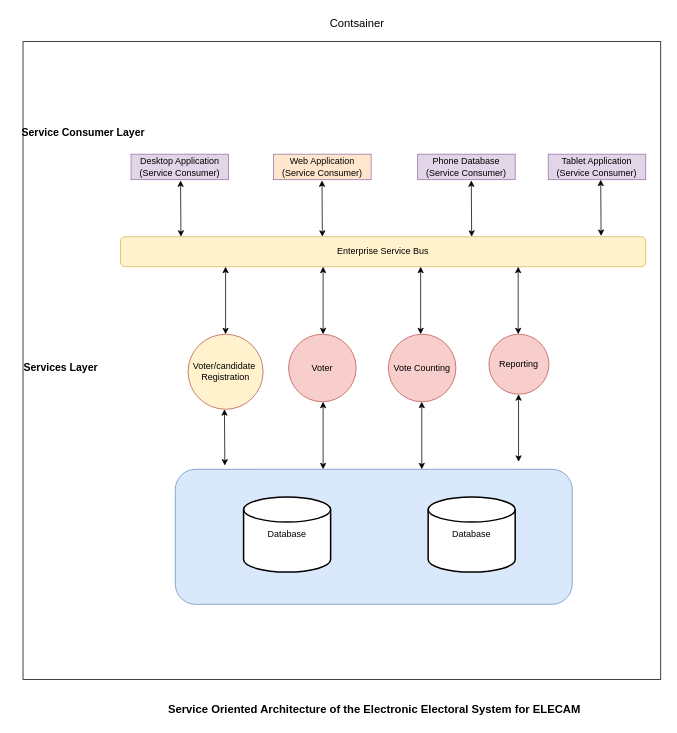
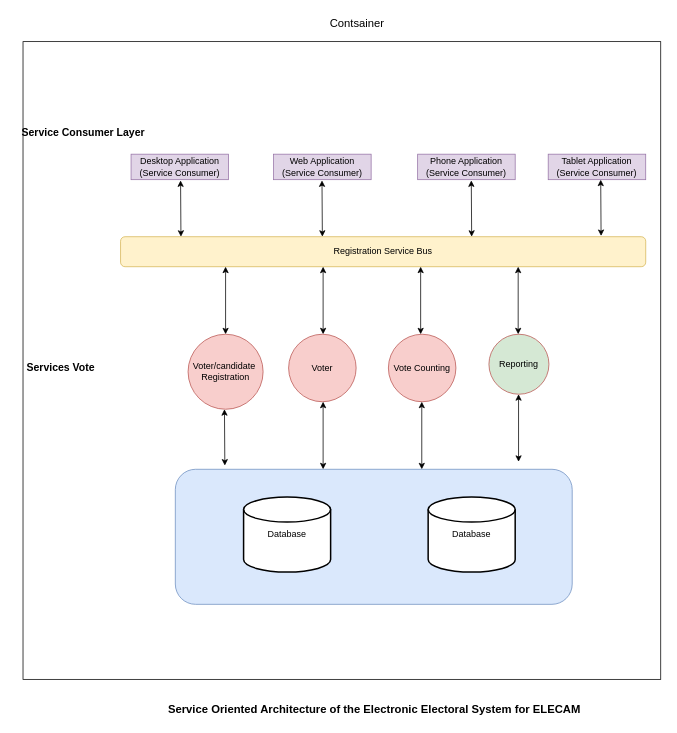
  <mxCell id="0" />
  <mxCell id="1" parent="0" />
- <mxCell id="2" value="Enterprise Service Bus" style="rounded=1;whiteSpace=wrap;html=1;fillColor=#fff2cc;strokeColor=#d6b656;" vertex="1" parent="1"><mxGeometry x="160" y="315" width="700" height="40" as="geometry" /></mxCell>
+ <mxCell id="2" value="Registration Service Bus" style="rounded=1;whiteSpace=wrap;html=1;fillColor=#fff2cc;strokeColor=#d6b656;" vertex="1" parent="1"><mxGeometry x="160" y="315" width="700" height="40" as="geometry" /></mxCell>
  <mxCell id="3" value="" style="endArrow=classic;startArrow=classic;html=1;rounded=0;" edge="1" parent="1"><mxGeometry width="50" height="50" relative="1" as="geometry"><mxPoint x="300" y="445" as="sourcePoint" /><mxPoint x="300" y="355" as="targetPoint" /></mxGeometry></mxCell>
  <mxCell id="4" value="" style="endArrow=classic;startArrow=classic;html=1;rounded=0;" edge="1" parent="1"><mxGeometry width="50" height="50" relative="1" as="geometry"><mxPoint x="430" y="445" as="sourcePoint" /><mxPoint x="430" y="355" as="targetPoint" /></mxGeometry></mxCell>
  <mxCell id="5" value="" style="endArrow=classic;startArrow=classic;html=1;rounded=0;" edge="1" parent="1"><mxGeometry width="50" height="50" relative="1" as="geometry"><mxPoint x="560" y="445" as="sourcePoint" /><mxPoint x="560" y="355" as="targetPoint" /></mxGeometry></mxCell>
  <mxCell id="6" value="" style="endArrow=classic;startArrow=classic;html=1;rounded=0;" edge="1" parent="1"><mxGeometry width="50" height="50" relative="1" as="geometry"><mxPoint x="690" y="445" as="sourcePoint" /><mxPoint x="690" y="355" as="targetPoint" /></mxGeometry></mxCell>
- <mxCell id="7" value="Voter/candidate&amp;nbsp;&lt;br&gt;Registration" style="ellipse;whiteSpace=wrap;html=1;aspect=fixed;fillColor=#fff2cc;strokeColor=#b85450;" vertex="1" parent="1"><mxGeometry x="250" y="445" width="100" height="100" as="geometry" /></mxCell>
+ <mxCell id="7" value="Voter/candidate&amp;nbsp;&lt;br&gt;Registration" style="ellipse;whiteSpace=wrap;html=1;aspect=fixed;fillColor=#f8cecc;strokeColor=#b85450;" vertex="1" parent="1"><mxGeometry x="250" y="445" width="100" height="100" as="geometry" /></mxCell>
  <mxCell id="8" value="Voter" style="ellipse;whiteSpace=wrap;html=1;aspect=fixed;fillColor=#f8cecc;strokeColor=#b85450;" vertex="1" parent="1"><mxGeometry x="384" y="445" width="90" height="90" as="geometry" /></mxCell>
  <mxCell id="9" value="Vote Counting" style="ellipse;whiteSpace=wrap;html=1;aspect=fixed;fillColor=#f8cecc;strokeColor=#b85450;" vertex="1" parent="1"><mxGeometry x="517" y="445" width="90" height="90" as="geometry" /></mxCell>
- <mxCell id="10" value="Reporting" style="ellipse;whiteSpace=wrap;html=1;aspect=fixed;fillColor=#f8cecc;strokeColor=#b85450;" vertex="1" parent="1"><mxGeometry x="651" y="445" width="80" height="80" as="geometry" /></mxCell>
+ <mxCell id="10" value="Reporting" style="ellipse;whiteSpace=wrap;html=1;aspect=fixed;fillColor=#d5e8d4;strokeColor=#b85450;" vertex="1" parent="1"><mxGeometry x="651" y="445" width="80" height="80" as="geometry" /></mxCell>
  <mxCell id="11" value="" style="endArrow=classic;startArrow=classic;html=1;rounded=0;" edge="1" parent="1"><mxGeometry width="50" height="50" relative="1" as="geometry"><mxPoint x="299" y="620" as="sourcePoint" /><mxPoint x="298.5" y="545" as="targetPoint" /></mxGeometry></mxCell>
  <mxCell id="12" value="" style="endArrow=classic;startArrow=classic;html=1;rounded=0;" edge="1" parent="1"><mxGeometry width="50" height="50" relative="1" as="geometry"><mxPoint x="430" y="625" as="sourcePoint" /><mxPoint x="430" y="535" as="targetPoint" /></mxGeometry></mxCell>
  <mxCell id="13" value="" style="endArrow=classic;startArrow=classic;html=1;rounded=0;" edge="1" parent="1"><mxGeometry width="50" height="50" relative="1" as="geometry"><mxPoint x="561.5" y="625" as="sourcePoint" /><mxPoint x="561.5" y="535" as="targetPoint" /></mxGeometry></mxCell>
  <mxCell id="14" value="" style="endArrow=classic;startArrow=classic;html=1;rounded=0;" edge="1" parent="1"><mxGeometry width="50" height="50" relative="1" as="geometry"><mxPoint x="690.5" y="615" as="sourcePoint" /><mxPoint x="690.5" y="525" as="targetPoint" /></mxGeometry></mxCell>
  <mxCell id="15" value="" style="rounded=1;whiteSpace=wrap;html=1;fillColor=#dae8fc;strokeColor=#6c8ebf;" vertex="1" parent="1"><mxGeometry x="233" y="625" width="529" height="180" as="geometry" /></mxCell>
  <mxCell id="16" value="Database" style="strokeWidth=2;html=1;shape=mxgraph.flowchart.database;whiteSpace=wrap;" vertex="1" parent="1"><mxGeometry x="324" y="662" width="116" height="100" as="geometry" /></mxCell>
  <mxCell id="17" value="&lt;span style=&quot;&quot;&gt;Database&lt;/span&gt;" style="strokeWidth=2;html=1;shape=mxgraph.flowchart.database;whiteSpace=wrap;" vertex="1" parent="1"><mxGeometry x="570" y="662" width="116" height="100" as="geometry" /></mxCell>
  <mxCell id="18" value="" style="endArrow=classic;startArrow=classic;html=1;rounded=0;" edge="1" parent="1"><mxGeometry width="50" height="50" relative="1" as="geometry"><mxPoint x="240.5" y="315" as="sourcePoint" /><mxPoint x="240" y="240" as="targetPoint" /></mxGeometry></mxCell>
  <mxCell id="19" value="" style="endArrow=classic;startArrow=classic;html=1;rounded=0;" edge="1" parent="1"><mxGeometry width="50" height="50" relative="1" as="geometry"><mxPoint x="429" y="315" as="sourcePoint" /><mxPoint x="428.5" y="240" as="targetPoint" /></mxGeometry></mxCell>
  <mxCell id="20" value="" style="endArrow=classic;startArrow=classic;html=1;rounded=0;" edge="1" parent="1"><mxGeometry width="50" height="50" relative="1" as="geometry"><mxPoint x="628" y="315" as="sourcePoint" /><mxPoint x="627.5" y="240" as="targetPoint" /></mxGeometry></mxCell>
  <mxCell id="21" value="" style="endArrow=classic;startArrow=classic;html=1;rounded=0;" edge="1" parent="1"><mxGeometry width="50" height="50" relative="1" as="geometry"><mxPoint x="800.5" y="314" as="sourcePoint" /><mxPoint x="800" y="239" as="targetPoint" /></mxGeometry></mxCell>
  <mxCell id="22" value="Desktop Application&lt;br&gt;(Service Consumer)" style="rounded=0;whiteSpace=wrap;html=1;fillColor=#e1d5e7;strokeColor=#9673a6;" vertex="1" parent="1"><mxGeometry x="174" y="205" width="130" height="34" as="geometry" /></mxCell>
- <mxCell id="23" value="Web Application&lt;br&gt;(Service Consumer)" style="rounded=0;whiteSpace=wrap;html=1;fillColor=#ffe6cc;strokeColor=#9673a6;" vertex="1" parent="1"><mxGeometry x="364" y="205" width="130" height="34" as="geometry" /></mxCell>
+ <mxCell id="23" value="Web Application&lt;br&gt;(Service Consumer)" style="rounded=0;whiteSpace=wrap;html=1;fillColor=#e1d5e7;strokeColor=#9673a6;" vertex="1" parent="1"><mxGeometry x="364" y="205" width="130" height="34" as="geometry" /></mxCell>
  <mxCell id="24" value="Tablet Application&lt;br&gt;(Service Consumer)" style="rounded=0;whiteSpace=wrap;html=1;fillColor=#e1d5e7;strokeColor=#9673a6;" vertex="1" parent="1"><mxGeometry x="730" y="205" width="130" height="34" as="geometry" /></mxCell>
- <mxCell id="25" value="Phone Database&lt;br&gt;(Service Consumer)" style="rounded=0;whiteSpace=wrap;html=1;fillColor=#e1d5e7;strokeColor=#9673a6;" vertex="1" parent="1"><mxGeometry x="556" y="205" width="130" height="34" as="geometry" /></mxCell>
+ <mxCell id="25" value="Phone Application&lt;br&gt;(Service Consumer)" style="rounded=0;whiteSpace=wrap;html=1;fillColor=#e1d5e7;strokeColor=#9673a6;" vertex="1" parent="1"><mxGeometry x="556" y="205" width="130" height="34" as="geometry" /></mxCell>
  <mxCell id="26" value="Service Consumer Layer" style="text;html=1;align=center;verticalAlign=middle;resizable=0;points=[];autosize=1;strokeColor=none;fillColor=none;fontStyle=1;fontSize=14;" vertex="1" parent="1"><mxGeometry x="20" y="166" width="180" height="20" as="geometry" /></mxCell>
- <mxCell id="27" value="Services Layer" style="text;html=1;align=center;verticalAlign=middle;resizable=0;points=[];autosize=1;strokeColor=none;fillColor=none;fontStyle=1;fontSize=14;" vertex="1" parent="1"><mxGeometry x="25" y="480" width="110" height="20" as="geometry" /></mxCell>
+ <mxCell id="27" value="Services Vote" style="text;html=1;align=center;verticalAlign=middle;resizable=0;points=[];autosize=1;strokeColor=none;fillColor=none;fontStyle=1;fontSize=14;" vertex="1" parent="1"><mxGeometry x="25" y="480" width="110" height="20" as="geometry" /></mxCell>
  <mxCell id="28" value="Service Oriented Architecture of the Electronic Electoral System for ELECAM" style="text;html=1;align=center;verticalAlign=middle;resizable=0;points=[];autosize=1;strokeColor=none;fillColor=none;fontSize=15;fontStyle=1" vertex="1" parent="1"><mxGeometry x="212.5" y="935" width="570" height="20" as="geometry" /></mxCell>
  <mxCell id="29" value="" style="whiteSpace=wrap;html=1;aspect=fixed;fontSize=15;fillColor=none;" vertex="1" parent="1"><mxGeometry y="55" width="850" height="850" as="geometry" x="30" /></mxCell>
  <mxCell id="30" value="Contsainer" style="text;html=1;align=center;verticalAlign=middle;resizable=0;points=[];autosize=1;strokeColor=none;fillColor=none;fontSize=15;" vertex="1" parent="1"><mxGeometry x="430" y="20" width="90" height="20" as="geometry" /></mxCell>
